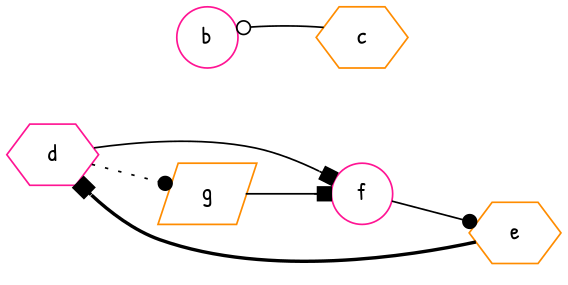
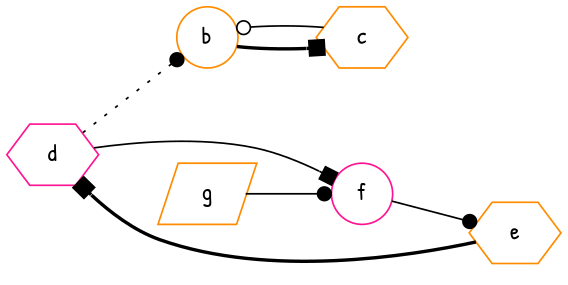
  digraph {
    fontname="Patrick Hand"
    rankdir=LR
    node [color=darkorange fontname="Patrick Hand" shape=hexagon]
    edge [arrowhead=box fontname="Patrick Hand" style=solid]
-   b [color=deeppink shape=circle]
+   b [shape=circle]
    c
    d [color=deeppink]
    f [color=deeppink shape=circle]
    e
    g [shape=parallelogram]
+   b -> c [style=bold]
    c -> b [arrowhead=odot]
-   d -> g [arrowhead=dot style=dotted]
+   d -> b [arrowhead=dot style=dotted]
    d -> f
    f -> e [arrowhead=dot]
    e -> d [style=bold]
-   g -> f
+   g -> f [arrowhead=dot]
  }
